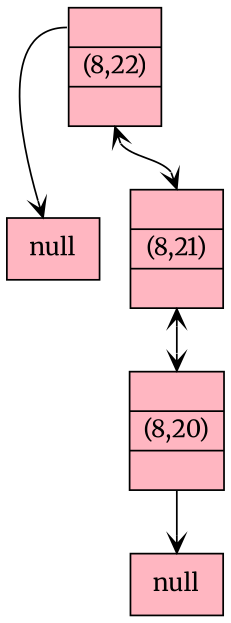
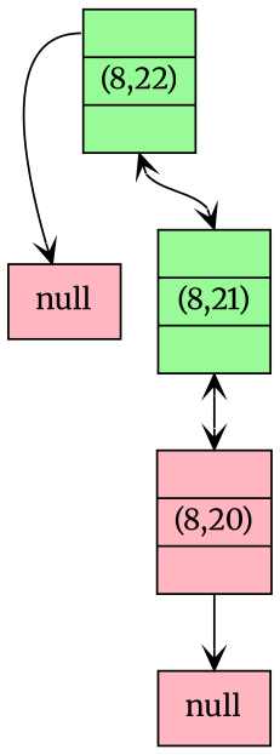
  digraph {
    fontname=Merriweather
    rankdir=TB
    node [fillcolor=lightpink fontname=Merriweather shape=record style=filled]
    edge [arrowhead=vee arrowtail=vee fontname=Merriweather tailclip=false tailport=ref]
    n1 [label=null]
    n2 [label=null]
-   n3 [label="{<ref0> | <data> (8,22) | <ref>  }"]
-   n4 [label="{<ref0> | <data> (8,21) | <ref>  }"]
+   n3 [fillcolor=palegreen label="{<ref0> | <data> (8,22) | <ref>  }"]
+   n4 [fillcolor=palegreen label="{<ref0> | <data> (8,21) | <ref>  }"]
    n5 [label="{<ref0> | <data> (8,20) | <ref>  }"]
    n3 -> n1 [tailport=ref0]
    n3 -> n4 [dir=both headport=ref0]
    n4 -> n5 [dir=both headport=ref0]
    n5 -> n2
  }
